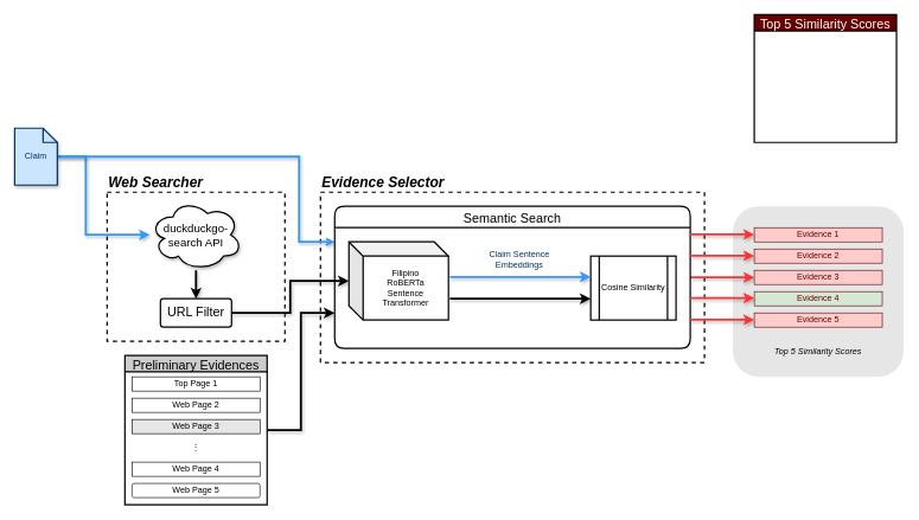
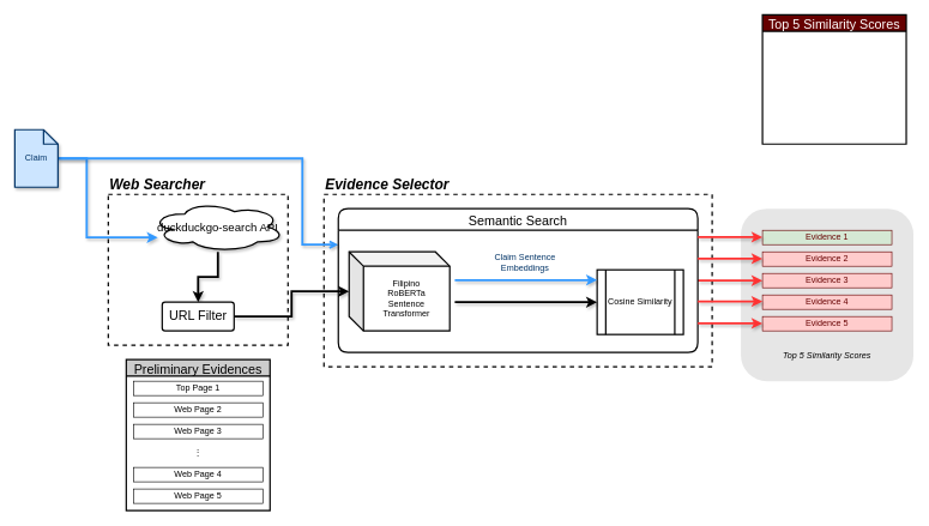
  <mxCell id="0" />
  <mxCell id="1" parent="0" />
  <mxCell id="2" value="" style="rounded=1;whiteSpace=wrap;html=1;strokeWidth=2;dashed=1;dashPattern=1 4;fillColor=#E6E6E6;strokeColor=none;shadow=0;" parent="1" vertex="1"><mxGeometry x="1030" y="290" width="240" height="240" as="geometry" /></mxCell>
  <mxCell id="3" value="" style="rounded=0;whiteSpace=wrap;html=1;labelBorderColor=none;strokeWidth=2;dashed=1;" parent="1" vertex="1"><mxGeometry x="450" y="270" width="540" height="240" as="geometry" /></mxCell>
  <mxCell id="4" value="" style="rounded=0;whiteSpace=wrap;html=1;labelBorderColor=none;strokeWidth=2;dashed=1;" parent="1" vertex="1"><mxGeometry x="150" y="270" width="250" height="210" as="geometry" /></mxCell>
  <mxCell id="5" style="edgeStyle=orthogonalEdgeStyle;rounded=0;orthogonalLoop=1;jettySize=auto;html=1;strokeWidth=3;shadow=1;endSize=6;startSize=6;strokeColor=#3399FF;" parent="1" source="7" target="9" edge="1"><mxGeometry relative="1" as="geometry"><Array as="points"><mxPoint x="120" y="220" /><mxPoint x="120" y="330" /></Array></mxGeometry></mxCell>
  <mxCell id="6" style="edgeStyle=orthogonalEdgeStyle;rounded=0;orthogonalLoop=1;jettySize=auto;html=1;entryX=0;entryY=0.25;entryDx=0;entryDy=0;strokeWidth=3;shadow=1;strokeColor=#3399FF;endArrow=open;" parent="1" source="7" target="15" edge="1"><mxGeometry relative="1" as="geometry"><Array as="points"><mxPoint x="420" y="220" /><mxPoint x="420" y="340" /></Array></mxGeometry></mxCell>
  <mxCell id="7" value="Claim" style="shape=note;size=20;whiteSpace=wrap;html=1;strokeWidth=2;shadow=1;fillColor=#CCE5FF;fontColor=#003366;strokeColor=#003366;" parent="1" vertex="1"><mxGeometry x="20" y="180" width="60" height="80" as="geometry" /></mxCell>
  <mxCell id="8" style="edgeStyle=orthogonalEdgeStyle;rounded=0;orthogonalLoop=1;jettySize=auto;html=1;strokeWidth=3;shadow=1;" parent="1" source="9" target="11" edge="1"><mxGeometry relative="1" as="geometry" /></mxCell>
- <mxCell id="9" value="&lt;font style=&quot;font-size: 16px;&quot;&gt;duckduckgo-search API&lt;/font&gt;" style="ellipse;shape=cloud;whiteSpace=wrap;html=1;align=center;strokeWidth=2;shadow=1;" parent="1" vertex="1"><mxGeometry x="210" y="280" width="130" height="100" as="geometry" /></mxCell>
+ <mxCell id="9" value="&lt;font style=&quot;font-size: 16px;&quot;&gt;duckduckgo-search API&lt;/font&gt;" style="ellipse;shape=cloud;whiteSpace=wrap;html=1;align=center;strokeWidth=2;shadow=1;" parent="1" vertex="1"><mxGeometry x="210" y="280" width="185" height="70" as="geometry" /></mxCell>
  <mxCell id="10" style="edgeStyle=orthogonalEdgeStyle;rounded=0;orthogonalLoop=1;jettySize=auto;html=1;strokeWidth=3;shadow=1;" parent="1" source="11" target="16" edge="1"><mxGeometry relative="1" as="geometry" /></mxCell>
  <mxCell id="11" value="&lt;font style=&quot;font-size: 18px;&quot;&gt;URL Filter&lt;/font&gt;" style="rounded=1;arcSize=10;whiteSpace=wrap;html=1;align=center;shadow=0;strokeWidth=2;" parent="1" vertex="1"><mxGeometry x="225" y="420" width="100" height="40" as="geometry" /></mxCell>
  <mxCell id="12" value="Web Searcher" style="text;html=1;strokeColor=none;fillColor=none;align=left;verticalAlign=middle;whiteSpace=wrap;rounded=0;fontStyle=3;fontSize=20;" parent="1" vertex="1"><mxGeometry x="150" y="240" width="150" height="30" as="geometry" /></mxCell>
  <mxCell id="13" value="Evidence Selector" style="text;html=1;strokeColor=none;fillColor=none;align=left;verticalAlign=middle;whiteSpace=wrap;rounded=0;fontStyle=3;fontSize=20;" parent="1" vertex="1"><mxGeometry x="450" y="240" width="200" height="30" as="geometry" /></mxCell>
  <mxCell id="14" style="edgeStyle=orthogonalEdgeStyle;rounded=0;orthogonalLoop=1;jettySize=auto;html=1;exitX=1;exitY=0.5;exitDx=0;exitDy=0;strokeWidth=3;shadow=1;strokeColor=#FF3333;" parent="1" source="15" edge="1"><mxGeometry relative="1" as="geometry"><mxPoint x="1060" y="390" as="targetPoint" /></mxGeometry></mxCell>
  <mxCell id="15" value="Semantic Search" style="swimlane;fontStyle=0;fontSize=18;rounded=1;strokeWidth=2;startSize=30;" parent="1" vertex="1"><mxGeometry x="470" y="290" width="500" height="200" as="geometry" /></mxCell>
- <mxCell id="16" value="Filipino &lt;br&gt;RoBERTa&lt;br&gt;Sentence&lt;br&gt;Transformer" style="shape=cube;whiteSpace=wrap;html=1;boundedLbl=1;backgroundOutline=1;darkOpacity=0.05;darkOpacity2=0.1;strokeWidth=2;" parent="15" vertex="1"><mxGeometry x="20" y="50" width="140" height="110" as="geometry" /></mxCell>
- <mxCell id="17" value="Cosine Similarity" style="shape=process;whiteSpace=wrap;html=1;backgroundOutline=1;strokeWidth=2;" parent="15" vertex="1"><mxGeometry x="360" y="70" width="120" height="90" as="geometry" /></mxCell>
+ <mxCell id="16" value="Filipino &lt;br&gt;RoBERTa&lt;br&gt;Sentence&lt;br&gt;Transformer" style="shape=cube;whiteSpace=wrap;html=1;boundedLbl=1;backgroundOutline=1;darkOpacity=0.05;darkOpacity2=0.1;strokeWidth=2;" parent="15" vertex="1"><mxGeometry x="15" y="60" width="140" height="110" as="geometry" /></mxCell>
+ <mxCell id="17" value="Cosine Similarity" style="shape=process;whiteSpace=wrap;html=1;backgroundOutline=1;strokeWidth=2;" parent="15" vertex="1"><mxGeometry x="360" y="85" width="120" height="90" as="geometry" /></mxCell>
  <mxCell id="18" style="edgeStyle=orthogonalEdgeStyle;rounded=0;orthogonalLoop=1;jettySize=auto;html=1;entryX=-0.014;entryY=0.386;entryDx=0;entryDy=0;entryPerimeter=0;strokeWidth=3;shadow=1;" parent="15" edge="1"><mxGeometry relative="1" as="geometry"><mxPoint x="162" y="130" as="sourcePoint" /><mxPoint x="360" y="130" as="targetPoint" /></mxGeometry></mxCell>
  <mxCell id="19" style="edgeStyle=orthogonalEdgeStyle;rounded=0;orthogonalLoop=1;jettySize=auto;html=1;entryX=-0.014;entryY=0.386;entryDx=0;entryDy=0;entryPerimeter=0;strokeWidth=3;shadow=1;strokeColor=#3399FF;" parent="15" edge="1"><mxGeometry relative="1" as="geometry"><mxPoint x="162" y="99.33" as="sourcePoint" /><mxPoint x="360" y="99.33" as="targetPoint" /></mxGeometry></mxCell>
  <mxCell id="20" value="Claim Sentence Embeddings" style="text;html=1;strokeColor=none;fillColor=none;align=center;verticalAlign=middle;whiteSpace=wrap;rounded=0;strokeWidth=1;shadow=0;fontColor=#003366;" parent="15" vertex="1"><mxGeometry x="185" y="60" width="150" height="30" as="geometry" /></mxCell>
- <mxCell id="21" style="edgeStyle=orthogonalEdgeStyle;rounded=0;orthogonalLoop=1;jettySize=auto;html=1;entryX=0;entryY=0.75;entryDx=0;entryDy=0;strokeWidth=3;shadow=1;" parent="1" source="22" target="15" edge="1"><mxGeometry relative="1" as="geometry" /></mxCell>
  <mxCell id="22" value="Preliminary Evidences" style="swimlane;fontStyle=0;fontSize=18;strokeWidth=2;fillColor=#CCCCCC;shadow=0;" parent="1" vertex="1"><mxGeometry x="175" y="500" width="200" height="210" as="geometry" /></mxCell>
  <mxCell id="23" value="Top Page 1" style="whiteSpace=wrap;html=1;align=center;" parent="22" vertex="1"><mxGeometry x="10" y="30" width="180" height="20" as="geometry" /></mxCell>
  <mxCell id="24" value="Web Page 2" style="whiteSpace=wrap;html=1;align=center;" parent="22" vertex="1"><mxGeometry x="10" y="60" width="180" height="20" as="geometry" /></mxCell>
- <mxCell id="25" value="Web Page 3" style="whiteSpace=wrap;html=1;align=center;fillColor=#e6e6e6;" parent="22" vertex="1"><mxGeometry x="10" y="90" width="180" height="20" as="geometry" /></mxCell>
+ <mxCell id="25" value="Web Page 3" style="whiteSpace=wrap;html=1;align=center;" parent="22" vertex="1"><mxGeometry x="10" y="90" width="180" height="20" as="geometry" /></mxCell>
  <mxCell id="26" value="⋮" style="whiteSpace=wrap;html=1;align=center;strokeColor=none;" parent="22" vertex="1"><mxGeometry x="10" y="120" width="180" height="20" as="geometry" /></mxCell>
  <mxCell id="27" value="Web Page 4" style="whiteSpace=wrap;html=1;align=center;" parent="22" vertex="1"><mxGeometry x="10" y="150" width="180" height="20" as="geometry" /></mxCell>
- <mxCell id="28" value="Web Page 5" style="whiteSpace=wrap;html=1;align=center;rounded=1;" parent="22" vertex="1"><mxGeometry x="10" y="180" width="180" height="20" as="geometry" /></mxCell>
+ <mxCell id="28" value="Web Page 5" style="whiteSpace=wrap;html=1;align=center;" parent="22" vertex="1"><mxGeometry x="10" y="180" width="180" height="20" as="geometry" /></mxCell>
  <mxCell id="29" value="Top 5 Similarity Scores" style="swimlane;fontStyle=0;fontSize=18;strokeWidth=2;fillColor=#660000;shadow=0;strokeColor=#000000;gradientColor=none;fontColor=#FFFFFF;" parent="1" vertex="1"><mxGeometry x="1060" y="20" width="200" height="180" as="geometry" /></mxCell>
- <mxCell id="30" value="Evidence 1" style="whiteSpace=wrap;html=1;align=center;fillColor=#FFCCCC;strokeColor=#660000;fontColor=#660000;" parent="1" vertex="1"><mxGeometry x="1060" y="320" width="180" height="20" as="geometry" /></mxCell>
+ <mxCell id="30" value="Evidence 1" style="whiteSpace=wrap;html=1;align=center;fillColor=#d5e8d4;strokeColor=#660000;fontColor=#660000;" parent="1" vertex="1"><mxGeometry x="1060" y="320" width="180" height="20" as="geometry" /></mxCell>
  <mxCell id="31" value="Evidence 2" style="whiteSpace=wrap;html=1;align=center;fillColor=#FFCCCC;strokeColor=#660000;fontColor=#660000;" parent="1" vertex="1"><mxGeometry x="1060" y="350" width="180" height="20" as="geometry" /></mxCell>
  <mxCell id="32" value="Evidence 3" style="whiteSpace=wrap;html=1;align=center;fillColor=#FFCCCC;strokeColor=#660000;fontColor=#660000;" parent="1" vertex="1"><mxGeometry x="1060" y="380" width="180" height="20" as="geometry" /></mxCell>
- <mxCell id="33" value="Evidence 4" style="whiteSpace=wrap;html=1;align=center;fillColor=#d5e8d4;strokeColor=#660000;fontColor=#660000;" parent="1" vertex="1"><mxGeometry x="1060" y="410" width="180" height="20" as="geometry" /></mxCell>
+ <mxCell id="33" value="Evidence 4" style="whiteSpace=wrap;html=1;align=center;fillColor=#FFCCCC;strokeColor=#660000;fontColor=#660000;" parent="1" vertex="1"><mxGeometry x="1060" y="410" width="180" height="20" as="geometry" /></mxCell>
  <mxCell id="34" value="Evidence 5" style="whiteSpace=wrap;html=1;align=center;fillColor=#FFCCCC;strokeColor=#660000;fontColor=#660000;" parent="1" vertex="1"><mxGeometry x="1060" y="440" width="180" height="20" as="geometry" /></mxCell>
  <mxCell id="35" style="edgeStyle=orthogonalEdgeStyle;rounded=0;orthogonalLoop=1;jettySize=auto;html=1;exitX=1;exitY=0.5;exitDx=0;exitDy=0;strokeWidth=3;shadow=1;strokeColor=#FF3333;" parent="1" edge="1"><mxGeometry relative="1" as="geometry"><mxPoint x="1060" y="419" as="targetPoint" /><mxPoint x="970" y="419" as="sourcePoint" /></mxGeometry></mxCell>
  <mxCell id="36" style="edgeStyle=orthogonalEdgeStyle;rounded=0;orthogonalLoop=1;jettySize=auto;html=1;exitX=1;exitY=0.5;exitDx=0;exitDy=0;strokeWidth=3;shadow=1;strokeColor=#FF3333;" parent="1" edge="1"><mxGeometry relative="1" as="geometry"><mxPoint x="1060" y="449.5" as="targetPoint" /><mxPoint x="970" y="449.5" as="sourcePoint" /></mxGeometry></mxCell>
  <mxCell id="37" style="edgeStyle=orthogonalEdgeStyle;rounded=0;orthogonalLoop=1;jettySize=auto;html=1;exitX=1;exitY=0.5;exitDx=0;exitDy=0;strokeWidth=3;shadow=1;strokeColor=#FF3333;" parent="1" edge="1"><mxGeometry relative="1" as="geometry"><mxPoint x="1060" y="359.5" as="targetPoint" /><mxPoint x="970" y="359.5" as="sourcePoint" /></mxGeometry></mxCell>
  <mxCell id="38" style="edgeStyle=orthogonalEdgeStyle;rounded=0;orthogonalLoop=1;jettySize=auto;html=1;exitX=1;exitY=0.5;exitDx=0;exitDy=0;strokeWidth=3;shadow=1;strokeColor=#FF3333;" parent="1" edge="1"><mxGeometry relative="1" as="geometry"><mxPoint x="1060" y="329.5" as="targetPoint" /><mxPoint x="970" y="329.5" as="sourcePoint" /></mxGeometry></mxCell>
  <mxCell id="39" value="&lt;i&gt;Top 5 Similarity Scores&lt;/i&gt;" style="text;html=1;strokeColor=none;fillColor=none;align=center;verticalAlign=middle;whiteSpace=wrap;rounded=0;" parent="1" vertex="1"><mxGeometry x="1055" y="480" width="190" height="30" as="geometry" /></mxCell>
